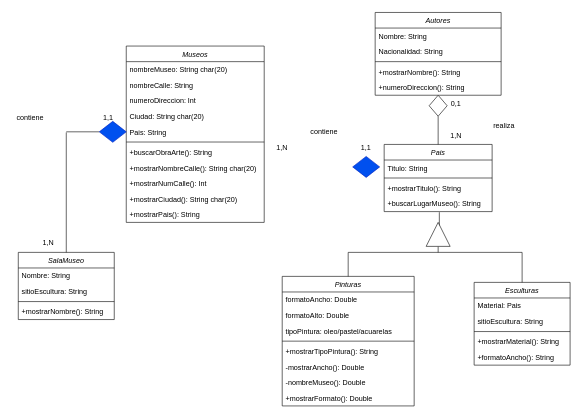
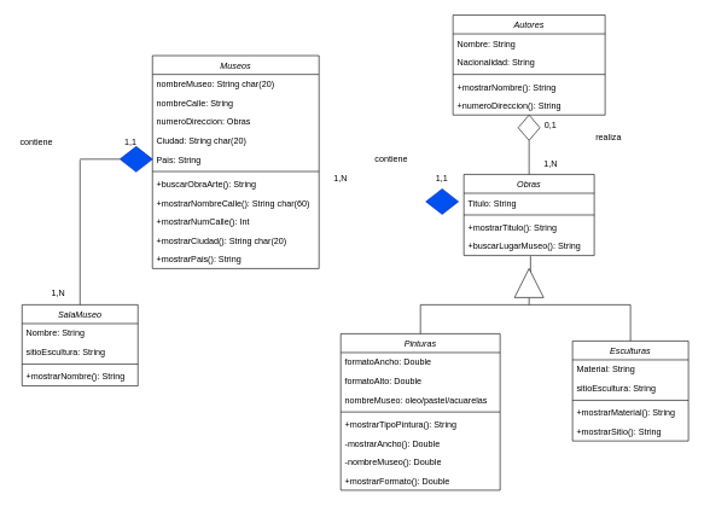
  <mxCell id="0" />
  <mxCell id="1" parent="0" />
  <mxCell id="2" value="Museos" style="swimlane;fontStyle=2;align=center;verticalAlign=top;childLayout=stackLayout;horizontal=1;startSize=26;horizontalStack=0;resizeParent=1;resizeLast=0;collapsible=1;marginBottom=0;rounded=0;shadow=0;strokeWidth=1;" parent="1" vertex="1"><mxGeometry x="210" y="76" width="230" height="294" as="geometry"><mxRectangle x="230" y="140" width="160" height="26" as="alternateBounds" /></mxGeometry></mxCell>
  <mxCell id="3" value="nombreMuseo: String char(20)" style="text;align=left;verticalAlign=top;spacingLeft=4;spacingRight=4;overflow=hidden;rotatable=0;points=[[0,0.5],[1,0.5]];portConstraint=eastwest;" parent="2" vertex="1"><mxGeometry y="26" width="230" height="26" as="geometry" /></mxCell>
  <mxCell id="4" value="nombreCalle: String" style="text;align=left;verticalAlign=top;spacingLeft=4;spacingRight=4;overflow=hidden;rotatable=0;points=[[0,0.5],[1,0.5]];portConstraint=eastwest;rounded=0;shadow=0;html=0;" parent="2" vertex="1"><mxGeometry y="52" width="230" height="26" as="geometry" /></mxCell>
- <mxCell id="5" value="numeroDireccion: Int" style="text;align=left;verticalAlign=top;spacingLeft=4;spacingRight=4;overflow=hidden;rotatable=0;points=[[0,0.5],[1,0.5]];portConstraint=eastwest;rounded=0;shadow=0;html=0;" vertex="1" parent="2"><mxGeometry y="78" width="230" height="26" as="geometry" /></mxCell>
+ <mxCell id="5" value="numeroDireccion: Obras" style="text;align=left;verticalAlign=top;spacingLeft=4;spacingRight=4;overflow=hidden;rotatable=0;points=[[0,0.5],[1,0.5]];portConstraint=eastwest;rounded=0;shadow=0;html=0;" vertex="1" parent="2"><mxGeometry y="78" width="230" height="26" as="geometry" /></mxCell>
  <mxCell id="6" value="Ciudad: String char(20)" style="text;align=left;verticalAlign=top;spacingLeft=4;spacingRight=4;overflow=hidden;rotatable=0;points=[[0,0.5],[1,0.5]];portConstraint=eastwest;rounded=0;shadow=0;html=0;" vertex="1" parent="2"><mxGeometry y="104" width="230" height="26" as="geometry" /></mxCell>
  <mxCell id="7" value="Pais: String" style="text;align=left;verticalAlign=top;spacingLeft=4;spacingRight=4;overflow=hidden;rotatable=0;points=[[0,0.5],[1,0.5]];portConstraint=eastwest;rounded=0;shadow=0;html=0;" parent="2" vertex="1"><mxGeometry y="130" width="230" height="26" as="geometry" /></mxCell>
  <mxCell id="8" value="" style="line;html=1;strokeWidth=1;align=left;verticalAlign=middle;spacingTop=-1;spacingLeft=3;spacingRight=3;rotatable=0;labelPosition=right;points=[];portConstraint=eastwest;" parent="2" vertex="1"><mxGeometry y="156" width="230" height="8" as="geometry" /></mxCell>
  <mxCell id="9" value="+buscarObraArte(): String" style="text;align=left;verticalAlign=top;spacingLeft=4;spacingRight=4;overflow=hidden;rotatable=0;points=[[0,0.5],[1,0.5]];portConstraint=eastwest;" parent="2" vertex="1"><mxGeometry y="164" width="230" height="26" as="geometry" /></mxCell>
- <mxCell id="10" value="+mostrarNombreCalle(): String char(20)" style="text;align=left;verticalAlign=top;spacingLeft=4;spacingRight=4;overflow=hidden;rotatable=0;points=[[0,0.5],[1,0.5]];portConstraint=eastwest;" vertex="1" parent="2"><mxGeometry y="190" width="230" height="26" as="geometry" /></mxCell>
+ <mxCell id="10" value="+mostrarNombreCalle(): String char(60)" style="text;align=left;verticalAlign=top;spacingLeft=4;spacingRight=4;overflow=hidden;rotatable=0;points=[[0,0.5],[1,0.5]];portConstraint=eastwest;" vertex="1" parent="2"><mxGeometry y="190" width="230" height="26" as="geometry" /></mxCell>
  <mxCell id="11" value="+mostrarNumCalle(): Int" style="text;align=left;verticalAlign=top;spacingLeft=4;spacingRight=4;overflow=hidden;rotatable=0;points=[[0,0.5],[1,0.5]];portConstraint=eastwest;" vertex="1" parent="2"><mxGeometry y="216" width="230" height="26" as="geometry" /></mxCell>
  <mxCell id="12" value="+mostrarCiudad(): String char(20)" style="text;align=left;verticalAlign=top;spacingLeft=4;spacingRight=4;overflow=hidden;rotatable=0;points=[[0,0.5],[1,0.5]];portConstraint=eastwest;" vertex="1" parent="2"><mxGeometry y="242" width="230" height="26" as="geometry" /></mxCell>
  <mxCell id="13" value="+mostrarPais(): String" style="text;align=left;verticalAlign=top;spacingLeft=4;spacingRight=4;overflow=hidden;rotatable=0;points=[[0,0.5],[1,0.5]];portConstraint=eastwest;" vertex="1" parent="2"><mxGeometry y="268" width="230" height="26" as="geometry" /></mxCell>
- <mxCell id="14" value="Pais" style="swimlane;fontStyle=2;align=center;verticalAlign=top;childLayout=stackLayout;horizontal=1;startSize=26;horizontalStack=0;resizeParent=1;resizeLast=0;collapsible=1;marginBottom=0;rounded=0;shadow=0;strokeWidth=1;" vertex="1" parent="1"><mxGeometry x="640" y="240" width="180" height="112" as="geometry"><mxRectangle x="230" y="140" width="160" height="26" as="alternateBounds" /></mxGeometry></mxCell>
+ <mxCell id="14" value="Obras" style="swimlane;fontStyle=2;align=center;verticalAlign=top;childLayout=stackLayout;horizontal=1;startSize=26;horizontalStack=0;resizeParent=1;resizeLast=0;collapsible=1;marginBottom=0;rounded=0;shadow=0;strokeWidth=1;" vertex="1" parent="1"><mxGeometry x="640" y="240" width="180" height="112" as="geometry"><mxRectangle x="230" y="140" width="160" height="26" as="alternateBounds" /></mxGeometry></mxCell>
  <mxCell id="15" value="Titulo: String" style="text;align=left;verticalAlign=top;spacingLeft=4;spacingRight=4;overflow=hidden;rotatable=0;points=[[0,0.5],[1,0.5]];portConstraint=eastwest;" vertex="1" parent="14"><mxGeometry y="26" width="180" height="26" as="geometry" /></mxCell>
  <mxCell id="16" value="" style="line;html=1;strokeWidth=1;align=left;verticalAlign=middle;spacingTop=-1;spacingLeft=3;spacingRight=3;rotatable=0;labelPosition=right;points=[];portConstraint=eastwest;" vertex="1" parent="14"><mxGeometry y="52" width="180" height="8" as="geometry" /></mxCell>
  <mxCell id="17" value="+mostrarTitulo(): String" style="text;align=left;verticalAlign=top;spacingLeft=4;spacingRight=4;overflow=hidden;rotatable=0;points=[[0,0.5],[1,0.5]];portConstraint=eastwest;" vertex="1" parent="14"><mxGeometry y="60" width="180" height="26" as="geometry" /></mxCell>
  <mxCell id="18" value="+buscarLugarMuseo(): String" style="text;align=left;verticalAlign=top;spacingLeft=4;spacingRight=4;overflow=hidden;rotatable=0;points=[[0,0.5],[1,0.5]];portConstraint=eastwest;" vertex="1" parent="14"><mxGeometry y="86" width="180" height="26" as="geometry" /></mxCell>
  <mxCell id="19" value="Esculturas" style="swimlane;fontStyle=2;align=center;verticalAlign=top;childLayout=stackLayout;horizontal=1;startSize=26;horizontalStack=0;resizeParent=1;resizeLast=0;collapsible=1;marginBottom=0;rounded=0;shadow=0;strokeWidth=1;" vertex="1" parent="1"><mxGeometry x="790" y="470" width="160" height="138" as="geometry"><mxRectangle x="230" y="140" width="160" height="26" as="alternateBounds" /></mxGeometry></mxCell>
- <mxCell id="20" value="Material: Pais" style="text;align=left;verticalAlign=top;spacingLeft=4;spacingRight=4;overflow=hidden;rotatable=0;points=[[0,0.5],[1,0.5]];portConstraint=eastwest;" vertex="1" parent="19"><mxGeometry y="26" width="160" height="26" as="geometry" /></mxCell>
+ <mxCell id="20" value="Material: String" style="text;align=left;verticalAlign=top;spacingLeft=4;spacingRight=4;overflow=hidden;rotatable=0;points=[[0,0.5],[1,0.5]];portConstraint=eastwest;" vertex="1" parent="19"><mxGeometry y="26" width="160" height="26" as="geometry" /></mxCell>
  <mxCell id="21" value="sitioEscultura: String" style="text;align=left;verticalAlign=top;spacingLeft=4;spacingRight=4;overflow=hidden;rotatable=0;points=[[0,0.5],[1,0.5]];portConstraint=eastwest;rounded=0;shadow=0;html=0;" vertex="1" parent="19"><mxGeometry y="52" width="160" height="26" as="geometry" /></mxCell>
  <mxCell id="22" value="" style="line;html=1;strokeWidth=1;align=left;verticalAlign=middle;spacingTop=-1;spacingLeft=3;spacingRight=3;rotatable=0;labelPosition=right;points=[];portConstraint=eastwest;" vertex="1" parent="19"><mxGeometry y="78" width="160" height="8" as="geometry" /></mxCell>
  <mxCell id="23" value="+mostrarMaterial(): String" style="text;align=left;verticalAlign=top;spacingLeft=4;spacingRight=4;overflow=hidden;rotatable=0;points=[[0,0.5],[1,0.5]];portConstraint=eastwest;" vertex="1" parent="19"><mxGeometry y="86" width="160" height="26" as="geometry" /></mxCell>
- <mxCell id="24" value="+formatoAncho(): String" style="text;align=left;verticalAlign=top;spacingLeft=4;spacingRight=4;overflow=hidden;rotatable=0;points=[[0,0.5],[1,0.5]];portConstraint=eastwest;" vertex="1" parent="19"><mxGeometry y="112" width="160" height="26" as="geometry" /></mxCell>
+ <mxCell id="24" value="+mostrarSitio(): String" style="text;align=left;verticalAlign=top;spacingLeft=4;spacingRight=4;overflow=hidden;rotatable=0;points=[[0,0.5],[1,0.5]];portConstraint=eastwest;" vertex="1" parent="19"><mxGeometry y="112" width="160" height="26" as="geometry" /></mxCell>
  <mxCell id="25" value="Pinturas" style="swimlane;fontStyle=2;align=center;verticalAlign=top;childLayout=stackLayout;horizontal=1;startSize=26;horizontalStack=0;resizeParent=1;resizeLast=0;collapsible=1;marginBottom=0;rounded=0;shadow=0;strokeWidth=1;" vertex="1" parent="1"><mxGeometry x="470" y="460" width="220" height="216" as="geometry"><mxRectangle x="230" y="140" width="160" height="26" as="alternateBounds" /></mxGeometry></mxCell>
  <mxCell id="26" value="formatoAncho: Double" style="text;align=left;verticalAlign=top;spacingLeft=4;spacingRight=4;overflow=hidden;rotatable=0;points=[[0,0.5],[1,0.5]];portConstraint=eastwest;" vertex="1" parent="25"><mxGeometry y="26" width="220" height="26" as="geometry" /></mxCell>
  <mxCell id="27" value="formatoAlto: Double" style="text;align=left;verticalAlign=top;spacingLeft=4;spacingRight=4;overflow=hidden;rotatable=0;points=[[0,0.5],[1,0.5]];portConstraint=eastwest;rounded=0;shadow=0;html=0;" vertex="1" parent="25"><mxGeometry y="52" width="220" height="26" as="geometry" /></mxCell>
- <mxCell id="28" value="tipoPintura: oleo/pastel/acuarelas" style="text;align=left;verticalAlign=top;spacingLeft=4;spacingRight=4;overflow=hidden;rotatable=0;points=[[0,0.5],[1,0.5]];portConstraint=eastwest;rounded=0;shadow=0;html=0;" vertex="1" parent="25"><mxGeometry y="78" width="220" height="26" as="geometry" /></mxCell>
+ <mxCell id="28" value="nombreMuseo: oleo/pastel/acuarelas" style="text;align=left;verticalAlign=top;spacingLeft=4;spacingRight=4;overflow=hidden;rotatable=0;points=[[0,0.5],[1,0.5]];portConstraint=eastwest;rounded=0;shadow=0;html=0;" vertex="1" parent="25"><mxGeometry y="78" width="220" height="26" as="geometry" /></mxCell>
  <mxCell id="29" value="" style="line;html=1;strokeWidth=1;align=left;verticalAlign=middle;spacingTop=-1;spacingLeft=3;spacingRight=3;rotatable=0;labelPosition=right;points=[];portConstraint=eastwest;" vertex="1" parent="25"><mxGeometry y="104" width="220" height="8" as="geometry" /></mxCell>
  <mxCell id="30" value="+mostrarTipoPintura(): String" style="text;align=left;verticalAlign=top;spacingLeft=4;spacingRight=4;overflow=hidden;rotatable=0;points=[[0,0.5],[1,0.5]];portConstraint=eastwest;" vertex="1" parent="25"><mxGeometry y="112" width="220" height="26" as="geometry" /></mxCell>
  <mxCell id="31" value="-mostrarAncho(): Double" style="text;align=left;verticalAlign=top;spacingLeft=4;spacingRight=4;overflow=hidden;rotatable=0;points=[[0,0.5],[1,0.5]];portConstraint=eastwest;" vertex="1" parent="25"><mxGeometry y="138" width="220" height="26" as="geometry" /></mxCell>
  <mxCell id="32" value="-nombreMuseo(): Double" style="text;align=left;verticalAlign=top;spacingLeft=4;spacingRight=4;overflow=hidden;rotatable=0;points=[[0,0.5],[1,0.5]];portConstraint=eastwest;" vertex="1" parent="25"><mxGeometry y="164" width="220" height="26" as="geometry" /></mxCell>
  <mxCell id="33" value="+mostrarFormato(): Double" style="text;align=left;verticalAlign=top;spacingLeft=4;spacingRight=4;overflow=hidden;rotatable=0;points=[[0,0.5],[1,0.5]];portConstraint=eastwest;" vertex="1" parent="25"><mxGeometry y="190" width="220" height="26" as="geometry" /></mxCell>
  <mxCell id="34" value="Autores" style="swimlane;fontStyle=2;align=center;verticalAlign=top;childLayout=stackLayout;horizontal=1;startSize=26;horizontalStack=0;resizeParent=1;resizeLast=0;collapsible=1;marginBottom=0;rounded=0;shadow=0;strokeWidth=1;" vertex="1" parent="1"><mxGeometry x="625" y="20" width="210" height="138" as="geometry"><mxRectangle x="230" y="140" width="160" height="26" as="alternateBounds" /></mxGeometry></mxCell>
  <mxCell id="35" value="Nombre: String" style="text;align=left;verticalAlign=top;spacingLeft=4;spacingRight=4;overflow=hidden;rotatable=0;points=[[0,0.5],[1,0.5]];portConstraint=eastwest;" vertex="1" parent="34"><mxGeometry y="26" width="210" height="26" as="geometry" /></mxCell>
  <mxCell id="36" value="Nacionalidad: String" style="text;align=left;verticalAlign=top;spacingLeft=4;spacingRight=4;overflow=hidden;rotatable=0;points=[[0,0.5],[1,0.5]];portConstraint=eastwest;rounded=0;shadow=0;html=0;" vertex="1" parent="34"><mxGeometry y="52" width="210" height="26" as="geometry" /></mxCell>
  <mxCell id="37" value="" style="line;html=1;strokeWidth=1;align=left;verticalAlign=middle;spacingTop=-1;spacingLeft=3;spacingRight=3;rotatable=0;labelPosition=right;points=[];portConstraint=eastwest;" vertex="1" parent="34"><mxGeometry y="78" width="210" height="8" as="geometry" /></mxCell>
  <mxCell id="38" value="+mostrarNombre(): String" style="text;align=left;verticalAlign=top;spacingLeft=4;spacingRight=4;overflow=hidden;rotatable=0;points=[[0,0.5],[1,0.5]];portConstraint=eastwest;" vertex="1" parent="34"><mxGeometry y="86" width="210" height="26" as="geometry" /></mxCell>
  <mxCell id="39" value="+numeroDireccion(): String" style="text;align=left;verticalAlign=top;spacingLeft=4;spacingRight=4;overflow=hidden;rotatable=0;points=[[0,0.5],[1,0.5]];portConstraint=eastwest;" vertex="1" parent="34"><mxGeometry y="112" width="210" height="26" as="geometry" /></mxCell>
  <mxCell id="40" value="SalaMuseo" style="swimlane;fontStyle=2;align=center;verticalAlign=top;childLayout=stackLayout;horizontal=1;startSize=26;horizontalStack=0;resizeParent=1;resizeLast=0;collapsible=1;marginBottom=0;rounded=0;shadow=0;strokeWidth=1;" vertex="1" parent="1"><mxGeometry x="30" y="420" width="160" height="112" as="geometry"><mxRectangle x="230" y="140" width="160" height="26" as="alternateBounds" /></mxGeometry></mxCell>
  <mxCell id="41" value="Nombre: String" style="text;align=left;verticalAlign=top;spacingLeft=4;spacingRight=4;overflow=hidden;rotatable=0;points=[[0,0.5],[1,0.5]];portConstraint=eastwest;" vertex="1" parent="40"><mxGeometry y="26" width="160" height="26" as="geometry" /></mxCell>
  <mxCell id="42" value="sitioEscultura: String" style="text;align=left;verticalAlign=top;spacingLeft=4;spacingRight=4;overflow=hidden;rotatable=0;points=[[0,0.5],[1,0.5]];portConstraint=eastwest;rounded=0;shadow=0;html=0;" vertex="1" parent="40"><mxGeometry y="52" width="160" height="26" as="geometry" /></mxCell>
  <mxCell id="43" value="" style="line;html=1;strokeWidth=1;align=left;verticalAlign=middle;spacingTop=-1;spacingLeft=3;spacingRight=3;rotatable=0;labelPosition=right;points=[];portConstraint=eastwest;" vertex="1" parent="40"><mxGeometry y="78" width="160" height="8" as="geometry" /></mxCell>
  <mxCell id="44" value="+mostrarNombre(): String" style="text;align=left;verticalAlign=top;spacingLeft=4;spacingRight=4;overflow=hidden;rotatable=0;points=[[0,0.5],[1,0.5]];portConstraint=eastwest;" vertex="1" parent="40"><mxGeometry y="86" width="160" height="26" as="geometry" /></mxCell>
  <mxCell id="45" value="" style="endArrow=none;html=1;rounded=0;exitX=0.5;exitY=0;exitDx=0;exitDy=0;" edge="1" parent="1" source="40"><mxGeometry width="50" height="50" relative="1" as="geometry"><mxPoint x="630" y="370" as="sourcePoint" /><mxPoint x="110" y="220" as="targetPoint" /></mxGeometry></mxCell>
  <mxCell id="46" value="" style="endArrow=none;html=1;rounded=0;exitX=0.5;exitY=0;exitDx=0;exitDy=0;entryX=0.5;entryY=1;entryDx=0;entryDy=0;" edge="1" parent="1" source="64" target="34"><mxGeometry width="50" height="50" relative="1" as="geometry"><mxPoint x="1000" y="300" as="sourcePoint" /><mxPoint x="1000" y="100" as="targetPoint" /></mxGeometry></mxCell>
  <mxCell id="47" value="" style="endArrow=none;html=1;rounded=0;exitX=0;exitY=0.5;exitDx=0;exitDy=0;" edge="1" parent="1" source="66"><mxGeometry width="50" height="50" relative="1" as="geometry"><mxPoint x="630" y="370" as="sourcePoint" /><mxPoint x="110" y="219" as="targetPoint" /></mxGeometry></mxCell>
  <mxCell id="48" value="" style="endArrow=none;html=1;rounded=0;exitX=0.5;exitY=0;exitDx=0;exitDy=0;" edge="1" parent="1" source="25"><mxGeometry width="50" height="50" relative="1" as="geometry"><mxPoint x="630" y="370" as="sourcePoint" /><mxPoint x="580" y="420" as="targetPoint" /></mxGeometry></mxCell>
  <mxCell id="49" value="" style="endArrow=none;html=1;rounded=0;exitX=0.5;exitY=0;exitDx=0;exitDy=0;" edge="1" parent="1" source="19"><mxGeometry width="50" height="50" relative="1" as="geometry"><mxPoint x="630" y="370" as="sourcePoint" /><mxPoint x="870" y="420" as="targetPoint" /></mxGeometry></mxCell>
  <mxCell id="50" value="" style="endArrow=none;html=1;rounded=0;" edge="1" parent="1"><mxGeometry width="50" height="50" relative="1" as="geometry"><mxPoint x="580" y="420" as="sourcePoint" /><mxPoint x="870" y="420" as="targetPoint" /></mxGeometry></mxCell>
  <mxCell id="51" value="" style="endArrow=none;html=1;rounded=0;exitX=0;exitY=0.5;exitDx=0;exitDy=0;" edge="1" parent="1" source="62"><mxGeometry width="50" height="50" relative="1" as="geometry"><mxPoint x="730" y="380" as="sourcePoint" /><mxPoint x="730" y="420" as="targetPoint" /></mxGeometry></mxCell>
  <mxCell id="52" value="contiene" style="text;html=1;align=center;verticalAlign=middle;whiteSpace=wrap;rounded=0;" vertex="1" parent="1"><mxGeometry x="20" y="180" width="60" height="30" as="geometry" /></mxCell>
  <mxCell id="53" value="1,1" style="text;html=1;align=center;verticalAlign=middle;whiteSpace=wrap;rounded=0;" vertex="1" parent="1"><mxGeometry x="150" y="180" width="60" height="30" as="geometry" /></mxCell>
  <mxCell id="54" value="1,N" style="text;html=1;align=center;verticalAlign=middle;whiteSpace=wrap;rounded=0;" vertex="1" parent="1"><mxGeometry x="50" y="390" width="60" height="30" as="geometry" /></mxCell>
  <mxCell id="55" value="1,N" style="text;html=1;align=center;verticalAlign=middle;whiteSpace=wrap;rounded=0;" vertex="1" parent="1"><mxGeometry x="440" y="230" width="60" height="30" as="geometry" /></mxCell>
  <mxCell id="56" value="1,1" style="text;html=1;align=center;verticalAlign=middle;whiteSpace=wrap;rounded=0;" vertex="1" parent="1"><mxGeometry x="580" y="230" width="60" height="30" as="geometry" /></mxCell>
  <mxCell id="57" value="0,1" style="text;html=1;align=center;verticalAlign=middle;whiteSpace=wrap;rounded=0;" vertex="1" parent="1"><mxGeometry x="730" y="158" width="60" height="30" as="geometry" /></mxCell>
  <mxCell id="58" value="1,N" style="text;html=1;align=center;verticalAlign=middle;whiteSpace=wrap;rounded=0;" vertex="1" parent="1"><mxGeometry x="730" y="210" width="60" height="30" as="geometry" /></mxCell>
  <mxCell id="59" value="contiene" style="text;html=1;align=center;verticalAlign=middle;whiteSpace=wrap;rounded=0;" vertex="1" parent="1"><mxGeometry x="510" y="204" width="60" height="30" as="geometry" /></mxCell>
- <mxCell id="60" value="realiza" style="text;html=1;align=center;verticalAlign=middle;whiteSpace=wrap;rounded=0;" vertex="1" parent="1"><mxGeometry x="810" y="194" width="60" height="30" as="geometry" /></mxCell>
+ <mxCell id="60" value="realiza" style="text;html=1;align=center;verticalAlign=middle;whiteSpace=wrap;rounded=0;" vertex="1" parent="1"><mxGeometry x="810" y="174" width="60" height="30" as="geometry" /></mxCell>
  <mxCell id="61" value="" style="endArrow=none;html=1;rounded=0;exitX=0.511;exitY=1.038;exitDx=0;exitDy=0;exitPerimeter=0;" edge="1" parent="1" source="18"><mxGeometry width="50" height="50" relative="1" as="geometry"><mxPoint x="720" y="355" as="sourcePoint" /><mxPoint x="732" y="380" as="targetPoint" /></mxGeometry></mxCell>
  <mxCell id="62" value="" style="triangle;whiteSpace=wrap;html=1;rotation=-90;" vertex="1" parent="1"><mxGeometry x="710" y="370" width="40" height="40" as="geometry" /></mxCell>
  <mxCell id="63" value="" style="endArrow=none;html=1;rounded=0;exitX=0.5;exitY=0;exitDx=0;exitDy=0;entryX=0.5;entryY=1;entryDx=0;entryDy=0;" edge="1" parent="1" source="14" target="64"><mxGeometry width="50" height="50" relative="1" as="geometry"><mxPoint x="730" y="240" as="sourcePoint" /><mxPoint x="730" y="158" as="targetPoint" /></mxGeometry></mxCell>
  <mxCell id="64" value="" style="rhombus;whiteSpace=wrap;html=1;" vertex="1" parent="1"><mxGeometry x="715" y="158" width="30" height="35" as="geometry" /></mxCell>
  <mxCell id="65" value="" style="endArrow=none;html=1;rounded=0;exitX=0;exitY=0.5;exitDx=0;exitDy=0;" edge="1" parent="1" source="7" target="66"><mxGeometry width="50" height="50" relative="1" as="geometry"><mxPoint x="210" y="219" as="sourcePoint" /><mxPoint x="110" y="219" as="targetPoint" /></mxGeometry></mxCell>
  <mxCell id="66" value="" style="rhombus;whiteSpace=wrap;html=1;fillColor=#0050ef;fontColor=#ffffff;strokeColor=#001DBC;" vertex="1" parent="1"><mxGeometry x="165" y="201.5" width="45" height="35" as="geometry" /></mxCell>
  <mxCell id="67" value="" style="rhombus;whiteSpace=wrap;html=1;fillColor=#0050ef;fontColor=#ffffff;strokeColor=#001DBC;" vertex="1" parent="1"><mxGeometry x="587.5" y="260" width="45" height="35" as="geometry" /></mxCell>
